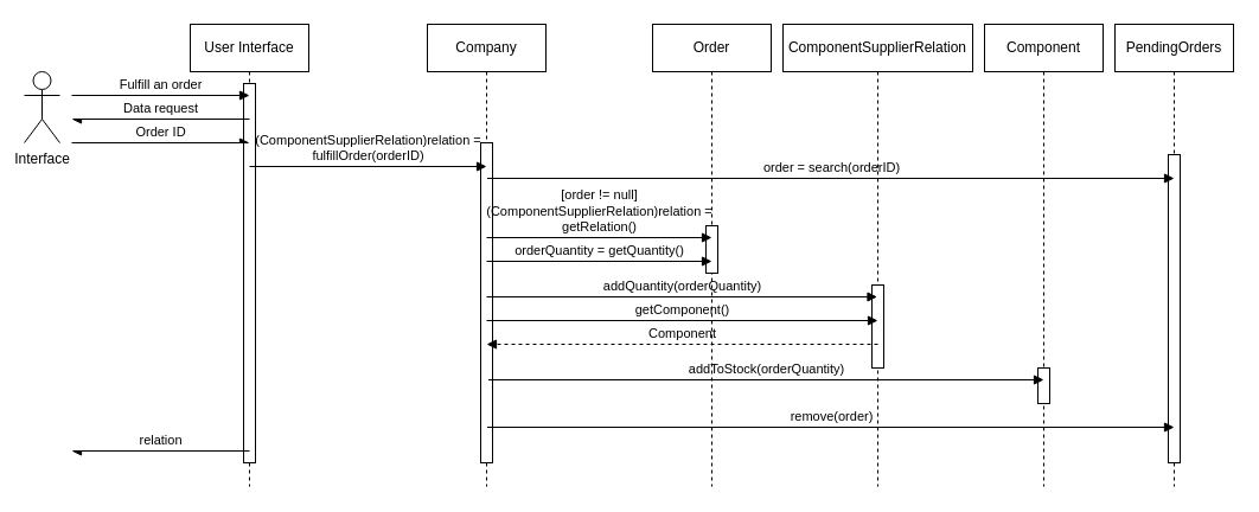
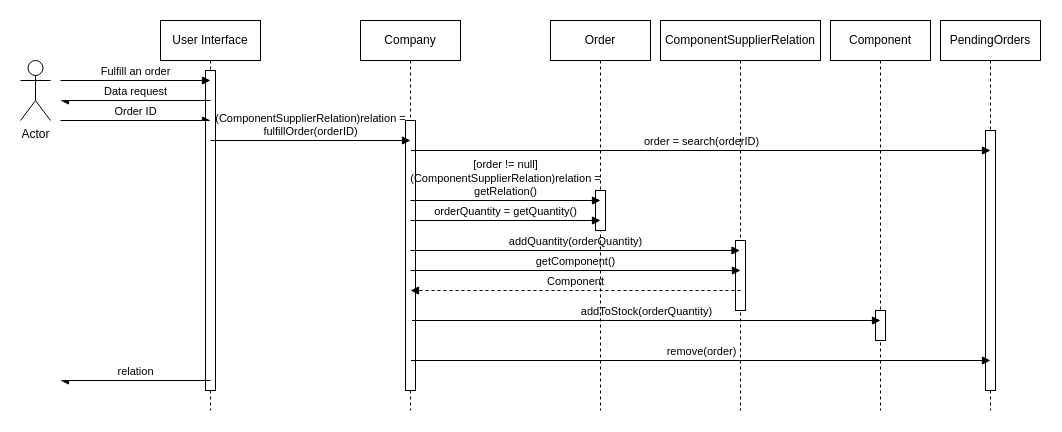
  <mxCell id="0" />
  <mxCell id="1" parent="0" />
- <mxCell id="2" value="Interface" style="shape=umlActor;verticalLabelPosition=bottom;verticalAlign=top;html=1;fillColor=none;" vertex="1" parent="1"><mxGeometry x="20" y="60" width="30" height="60" as="geometry" /></mxCell>
+ <mxCell id="2" value="Actor" style="shape=umlActor;verticalLabelPosition=bottom;verticalAlign=top;html=1;fillColor=none;" vertex="1" parent="1"><mxGeometry x="20" y="60" width="30" height="60" as="geometry" /></mxCell>
  <mxCell id="3" value="Company" style="shape=umlLifeline;perimeter=lifelinePerimeter;whiteSpace=wrap;html=1;container=1;collapsible=0;recursiveResize=0;outlineConnect=0;fillColor=none;" vertex="1" parent="1"><mxGeometry x="360" y="20" width="100" height="390" as="geometry" /></mxCell>
  <mxCell id="4" value="" style="html=1;points=[];perimeter=orthogonalPerimeter;fontFamily=Helvetica;" vertex="1" parent="3"><mxGeometry x="45" y="100" width="10" height="270" as="geometry" /></mxCell>
  <mxCell id="5" value="PendingOrders" style="shape=umlLifeline;perimeter=lifelinePerimeter;whiteSpace=wrap;html=1;container=1;collapsible=0;recursiveResize=0;outlineConnect=0;fillColor=none;" vertex="1" parent="1"><mxGeometry x="940" y="20" width="100" height="390" as="geometry" /></mxCell>
  <mxCell id="6" value="" style="html=1;points=[];perimeter=orthogonalPerimeter;fontFamily=Helvetica;" vertex="1" parent="5"><mxGeometry x="45" y="110" width="10" height="260" as="geometry" /></mxCell>
  <mxCell id="7" value="User Interface" style="shape=umlLifeline;perimeter=lifelinePerimeter;whiteSpace=wrap;html=1;container=1;collapsible=0;recursiveResize=0;outlineConnect=0;" vertex="1" parent="1"><mxGeometry x="160" y="20" width="100" height="390" as="geometry" /></mxCell>
  <mxCell id="8" value="" style="html=1;points=[];perimeter=orthogonalPerimeter;" vertex="1" parent="7"><mxGeometry x="45" y="50" width="10" height="320" as="geometry" /></mxCell>
  <mxCell id="9" value="Fulfill an order" style="html=1;verticalAlign=bottom;startArrow=none;startFill=0;endArrow=block;startSize=8;fontFamily=Helvetica;labelBackgroundColor=none;" edge="1" parent="1"><mxGeometry width="60" relative="1" as="geometry"><mxPoint x="60" y="80" as="sourcePoint" /><mxPoint x="210" y="80" as="targetPoint" /></mxGeometry></mxCell>
  <mxCell id="10" value="Order ID" style="html=1;verticalAlign=bottom;endArrow=async;fontFamily=Helvetica;endFill=1;labelBackgroundColor=none;" edge="1" parent="1"><mxGeometry width="80" relative="1" as="geometry"><mxPoint x="60" y="120" as="sourcePoint" /><mxPoint x="210" y="120" as="targetPoint" /></mxGeometry></mxCell>
  <mxCell id="11" value="Data request" style="html=1;verticalAlign=bottom;endArrow=async;fontFamily=Helvetica;endFill=1;labelBackgroundColor=none;" edge="1" parent="1"><mxGeometry width="80" relative="1" as="geometry"><mxPoint x="210" y="100" as="sourcePoint" /><mxPoint x="60" y="100" as="targetPoint" /></mxGeometry></mxCell>
  <mxCell id="12" value="relation" style="html=1;verticalAlign=bottom;endArrow=async;fontFamily=Helvetica;endFill=1;labelBackgroundColor=none;" edge="1" parent="1"><mxGeometry width="80" relative="1" as="geometry"><mxPoint x="210" y="380" as="sourcePoint" /><mxPoint x="60" y="380" as="targetPoint" /></mxGeometry></mxCell>
  <mxCell id="13" value="Order" style="shape=umlLifeline;perimeter=lifelinePerimeter;whiteSpace=wrap;html=1;container=1;collapsible=0;recursiveResize=0;outlineConnect=0;" vertex="1" parent="1"><mxGeometry x="550" y="20" width="100" height="390" as="geometry" /></mxCell>
  <mxCell id="14" value="" style="html=1;points=[];perimeter=orthogonalPerimeter;" vertex="1" parent="13"><mxGeometry x="45" y="170" width="10" height="40" as="geometry" /></mxCell>
  <mxCell id="15" value="ComponentSupplierRelation" style="shape=umlLifeline;perimeter=lifelinePerimeter;whiteSpace=wrap;html=1;container=1;collapsible=0;recursiveResize=0;outlineConnect=0;" vertex="1" parent="1"><mxGeometry x="660" y="20" width="160" height="390" as="geometry" /></mxCell>
  <mxCell id="16" value="" style="html=1;points=[];perimeter=orthogonalPerimeter;" vertex="1" parent="15"><mxGeometry x="75" y="220" width="10" height="70" as="geometry" /></mxCell>
  <mxCell id="17" value="&lt;div&gt;(ComponentSupplierRelation)relation = &lt;br&gt;&lt;/div&gt;&lt;div&gt;fulfillOrder(orderID)&lt;br&gt;&lt;/div&gt;" style="html=1;verticalAlign=bottom;endArrow=block;fontFamily=Helvetica;labelBackgroundColor=none;" edge="1" parent="1"><mxGeometry width="80" relative="1" as="geometry"><mxPoint x="210" y="140" as="sourcePoint" /><mxPoint x="410" y="140" as="targetPoint" /></mxGeometry></mxCell>
  <mxCell id="18" value="Component" style="shape=umlLifeline;perimeter=lifelinePerimeter;whiteSpace=wrap;html=1;container=1;collapsible=0;recursiveResize=0;outlineConnect=0;" vertex="1" parent="1"><mxGeometry x="830" y="20" width="100" height="390" as="geometry" /></mxCell>
  <mxCell id="19" value="" style="html=1;points=[];perimeter=orthogonalPerimeter;" vertex="1" parent="18"><mxGeometry x="45" y="290" width="10" height="30" as="geometry" /></mxCell>
  <mxCell id="20" value="&lt;div&gt;[order != null]&lt;br&gt;&lt;/div&gt;&lt;div&gt;(ComponentSupplierRelation)relation = &lt;br&gt;&lt;/div&gt;&lt;div&gt;getRelation()&lt;/div&gt;" style="html=1;verticalAlign=bottom;endArrow=block;fontFamily=Helvetica;labelBackgroundColor=none;" edge="1" parent="1"><mxGeometry width="80" relative="1" as="geometry"><mxPoint x="410" y="200" as="sourcePoint" /><mxPoint x="600" y="200" as="targetPoint" /></mxGeometry></mxCell>
  <mxCell id="21" value="orderQuantity = getQuantity()" style="html=1;verticalAlign=bottom;endArrow=block;fontFamily=Helvetica;labelBackgroundColor=none;" edge="1" parent="1"><mxGeometry width="80" relative="1" as="geometry"><mxPoint x="410" y="220" as="sourcePoint" /><mxPoint x="600" y="220" as="targetPoint" /></mxGeometry></mxCell>
  <mxCell id="22" value="getComponent()" style="html=1;verticalAlign=bottom;endArrow=block;fontFamily=Helvetica;labelBackgroundColor=none;" edge="1" parent="1"><mxGeometry width="80" relative="1" as="geometry"><mxPoint x="410" y="270" as="sourcePoint" /><mxPoint x="740" y="270" as="targetPoint" /></mxGeometry></mxCell>
  <mxCell id="23" value="order = search(orderID)" style="html=1;verticalAlign=bottom;endArrow=block;fontFamily=Helvetica;labelBackgroundColor=none;" edge="1" parent="1"><mxGeometry width="80" relative="1" as="geometry"><mxPoint x="410.5" y="150" as="sourcePoint" /><mxPoint x="990" y="150" as="targetPoint" /></mxGeometry></mxCell>
  <mxCell id="24" value="addQuantity(orderQuantity)" style="html=1;verticalAlign=bottom;endArrow=block;fontFamily=Helvetica;labelBackgroundColor=none;" edge="1" parent="1"><mxGeometry width="80" relative="1" as="geometry"><mxPoint x="410" y="250" as="sourcePoint" /><mxPoint x="739.5" y="250" as="targetPoint" /></mxGeometry></mxCell>
  <mxCell id="25" value="Component" style="html=1;verticalAlign=bottom;endArrow=block;fontFamily=Helvetica;dashed=1;labelBackgroundColor=none;" edge="1" parent="1"><mxGeometry width="80" relative="1" as="geometry"><mxPoint x="740" y="290" as="sourcePoint" /><mxPoint x="410" y="290" as="targetPoint" /></mxGeometry></mxCell>
  <mxCell id="26" value="addToStock(orderQuantity)" style="html=1;verticalAlign=bottom;endArrow=block;fontFamily=Helvetica;labelBackgroundColor=none;" edge="1" parent="1"><mxGeometry width="80" relative="1" as="geometry"><mxPoint x="411.5" y="320" as="sourcePoint" /><mxPoint x="880" y="320" as="targetPoint" /></mxGeometry></mxCell>
  <mxCell id="27" value="remove(order)" style="html=1;verticalAlign=bottom;endArrow=block;fontFamily=Helvetica;labelBackgroundColor=none;" edge="1" parent="1"><mxGeometry width="80" relative="1" as="geometry"><mxPoint x="410.5" y="360" as="sourcePoint" /><mxPoint x="990" y="360" as="targetPoint" /><Array as="points"><mxPoint x="550.5" y="360" /></Array></mxGeometry></mxCell>
